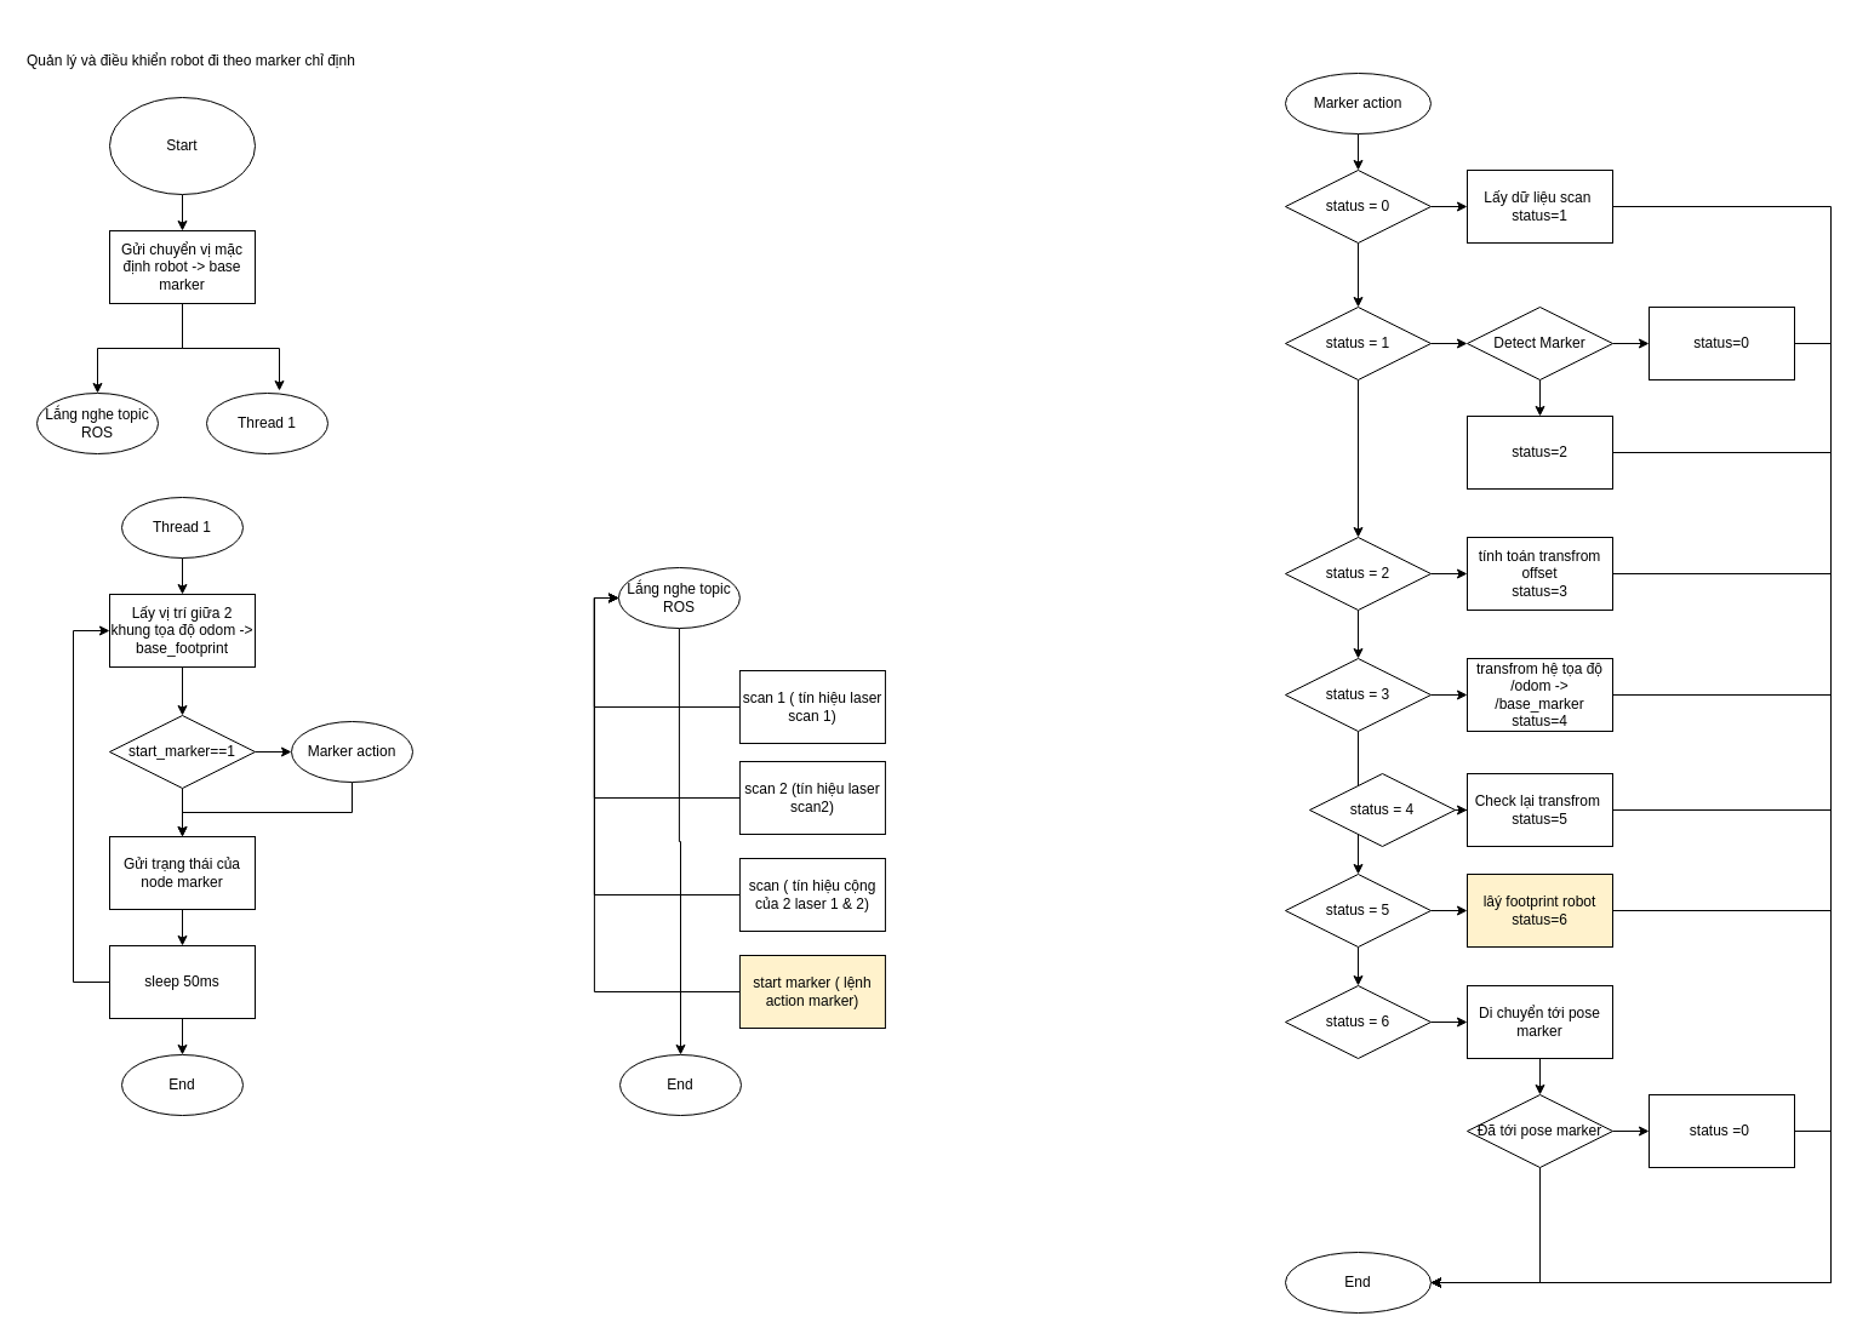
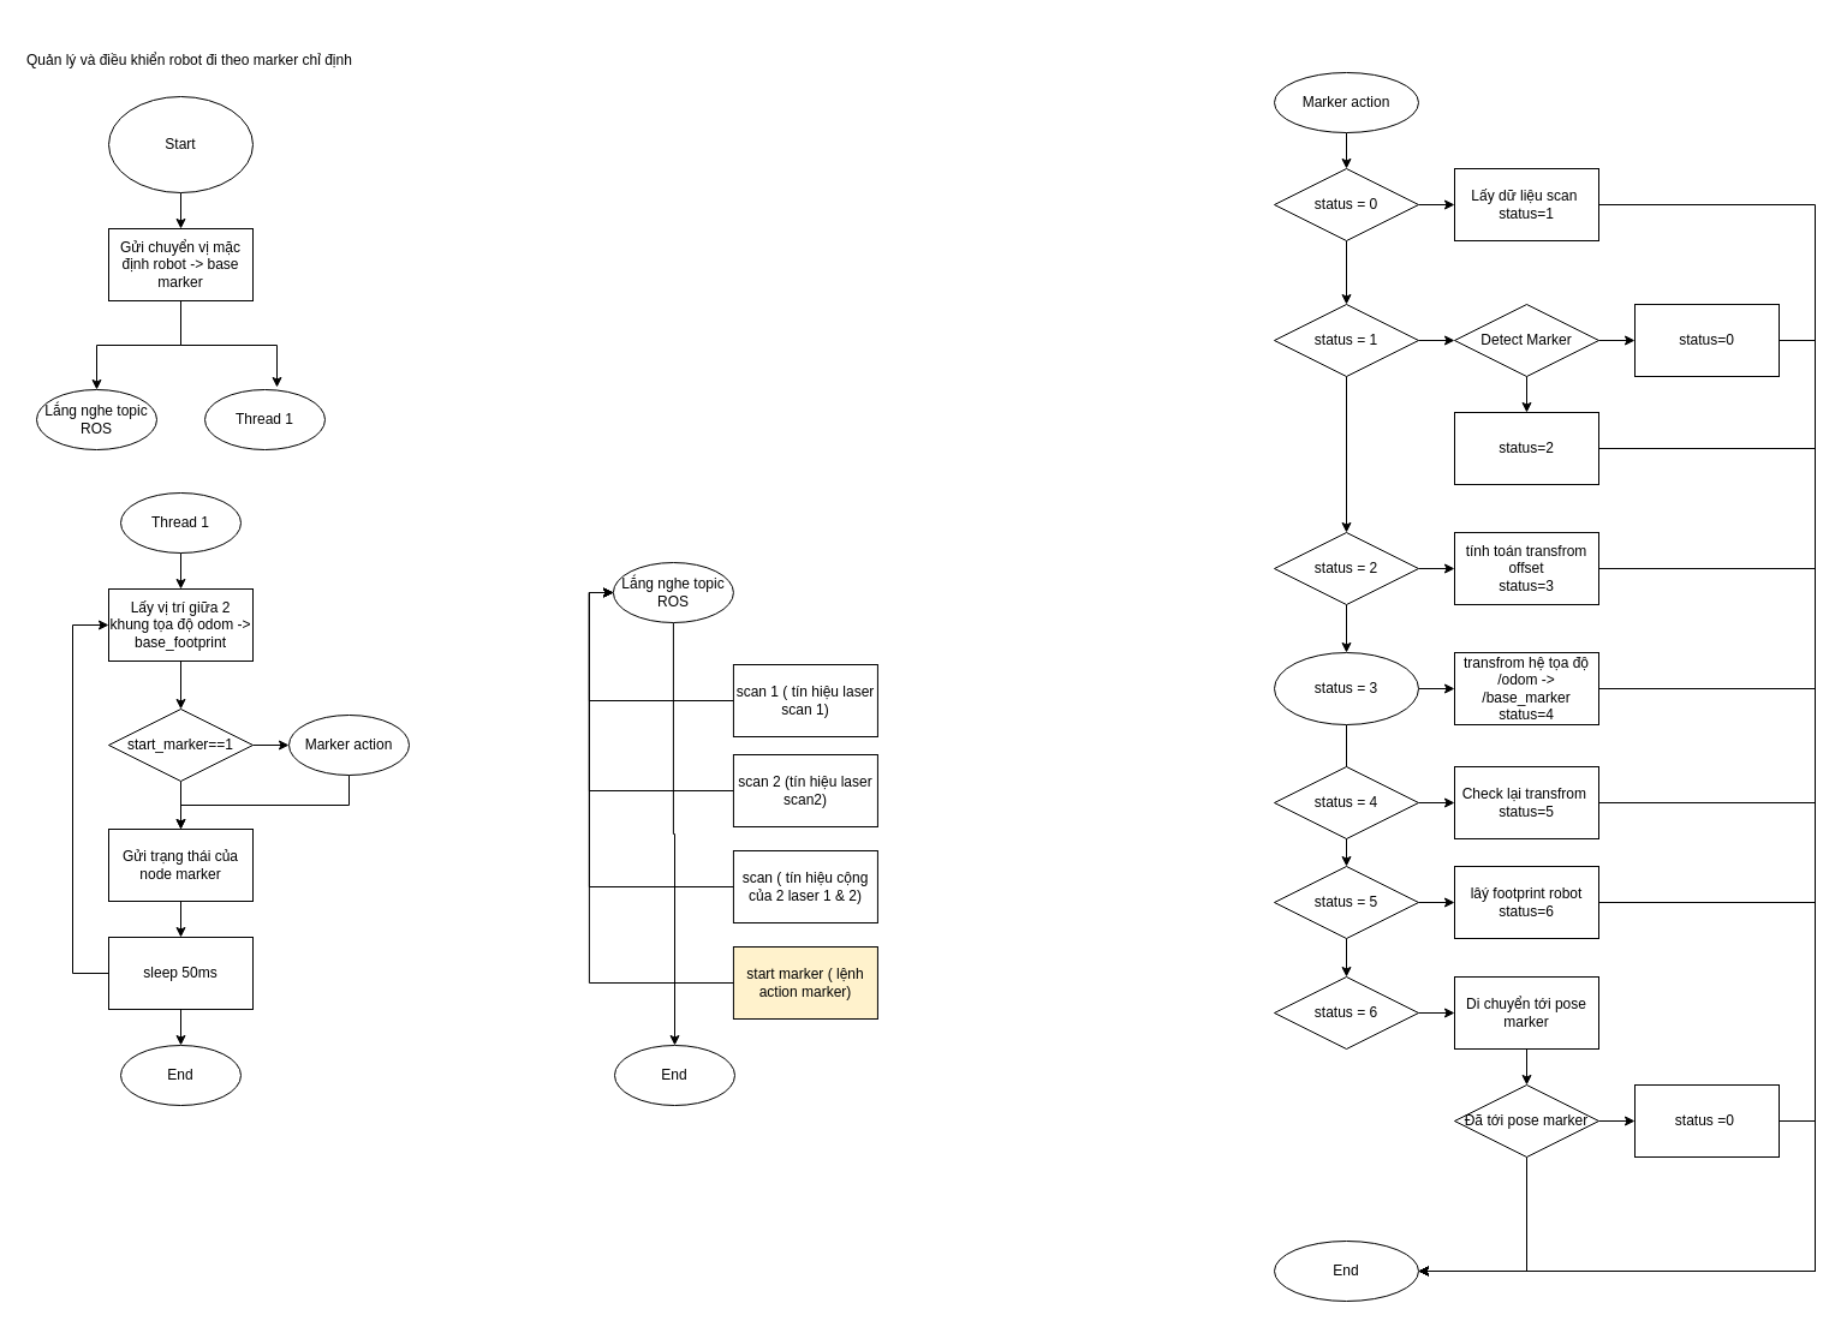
  <mxCell id="0" />
  <mxCell id="1" parent="0" />
  <mxCell id="2" style="edgeStyle=orthogonalEdgeStyle;rounded=0;orthogonalLoop=1;jettySize=auto;html=1;entryX=0.5;entryY=0;entryDx=0;entryDy=0;" parent="1" source="3" target="5" edge="1"><mxGeometry relative="1" as="geometry" /></mxCell>
  <mxCell id="3" value="Start" style="ellipse;whiteSpace=wrap;html=1;" parent="1" vertex="1"><mxGeometry x="90" y="80" width="120" height="80" as="geometry" /></mxCell>
  <mxCell id="4" style="edgeStyle=orthogonalEdgeStyle;rounded=0;orthogonalLoop=1;jettySize=auto;html=1;entryX=0.5;entryY=0;entryDx=0;entryDy=0;" parent="1" source="5" target="6" edge="1"><mxGeometry relative="1" as="geometry" /></mxCell>
  <mxCell id="5" value="Gửi chuyển vị mặc định robot -&amp;gt; base marker" style="rounded=0;whiteSpace=wrap;html=1;" parent="1" vertex="1"><mxGeometry x="90" y="190" width="120" height="60" as="geometry" /></mxCell>
  <mxCell id="6" value="Lắng nghe topic&lt;br&gt;ROS" style="ellipse;whiteSpace=wrap;html=1;" parent="1" vertex="1"><mxGeometry x="30" y="324" width="100" height="50" as="geometry" /></mxCell>
  <mxCell id="7" value="Thread 1" style="ellipse;whiteSpace=wrap;html=1;" parent="1" vertex="1"><mxGeometry x="170" y="324" width="100" height="50" as="geometry" /></mxCell>
  <mxCell id="8" value="Quản lý và điều khiển robot đi theo marker chỉ định" style="text;strokeColor=none;fillColor=none;align=left;verticalAlign=middle;rounded=0;whiteSpace=wrap;html=1;" parent="1" vertex="1"><mxGeometry x="20" y="20" width="490" height="60" as="geometry" /></mxCell>
  <mxCell id="9" style="edgeStyle=orthogonalEdgeStyle;rounded=0;orthogonalLoop=1;jettySize=auto;html=1;" parent="1" source="10" target="26" edge="1"><mxGeometry relative="1" as="geometry" /></mxCell>
  <mxCell id="10" value="Thread 1" style="ellipse;whiteSpace=wrap;html=1;" parent="1" vertex="1"><mxGeometry x="100" y="410" width="100" height="50" as="geometry" /></mxCell>
  <mxCell id="11" value="End" style="ellipse;whiteSpace=wrap;html=1;" parent="1" vertex="1"><mxGeometry x="100" y="870" width="100" height="50" as="geometry" /></mxCell>
  <mxCell id="12" style="edgeStyle=orthogonalEdgeStyle;rounded=0;orthogonalLoop=1;jettySize=auto;html=1;entryX=0.5;entryY=0;entryDx=0;entryDy=0;" parent="1" source="13" target="22" edge="1"><mxGeometry relative="1" as="geometry" /></mxCell>
  <mxCell id="13" value="Lắng nghe topic&lt;br&gt;ROS" style="ellipse;whiteSpace=wrap;html=1;" parent="1" vertex="1"><mxGeometry x="509.92" y="468" width="100" height="50" as="geometry" /></mxCell>
  <mxCell id="14" style="edgeStyle=orthogonalEdgeStyle;rounded=0;orthogonalLoop=1;jettySize=auto;html=1;entryX=0;entryY=0.5;entryDx=0;entryDy=0;" parent="1" source="15" target="13" edge="1"><mxGeometry relative="1" as="geometry"><Array as="points"><mxPoint x="489.92" y="583" /><mxPoint x="489.92" y="493" /></Array></mxGeometry></mxCell>
  <mxCell id="15" value="scan 1 ( tín hiệu laser scan 1)" style="rounded=0;whiteSpace=wrap;html=1;" parent="1" vertex="1"><mxGeometry x="609.92" y="553" width="120" height="60" as="geometry" /></mxCell>
  <mxCell id="16" style="edgeStyle=orthogonalEdgeStyle;rounded=0;orthogonalLoop=1;jettySize=auto;html=1;entryX=0;entryY=0.5;entryDx=0;entryDy=0;" parent="1" source="17" target="13" edge="1"><mxGeometry relative="1" as="geometry"><Array as="points"><mxPoint x="489.92" y="658" /><mxPoint x="489.92" y="493" /></Array></mxGeometry></mxCell>
  <mxCell id="17" value="scan 2 (tín hiệu laser scan2)" style="rounded=0;whiteSpace=wrap;html=1;" parent="1" vertex="1"><mxGeometry x="609.92" y="628" width="120" height="60" as="geometry" /></mxCell>
  <mxCell id="18" style="edgeStyle=orthogonalEdgeStyle;rounded=0;orthogonalLoop=1;jettySize=auto;html=1;entryX=0;entryY=0.5;entryDx=0;entryDy=0;" parent="1" source="19" target="13" edge="1"><mxGeometry relative="1" as="geometry"><Array as="points"><mxPoint x="489.92" y="738" /><mxPoint x="489.92" y="493" /></Array></mxGeometry></mxCell>
  <mxCell id="19" value="scan ( tín hiệu cộng của 2 laser 1 &amp;amp; 2)" style="rounded=0;whiteSpace=wrap;html=1;" parent="1" vertex="1"><mxGeometry x="609.92" y="708" width="120" height="60" as="geometry" /></mxCell>
  <mxCell id="20" style="edgeStyle=orthogonalEdgeStyle;rounded=0;orthogonalLoop=1;jettySize=auto;html=1;entryX=0;entryY=0.5;entryDx=0;entryDy=0;" parent="1" source="21" target="13" edge="1"><mxGeometry relative="1" as="geometry"><Array as="points"><mxPoint x="489.92" y="818" /><mxPoint x="489.92" y="493" /></Array></mxGeometry></mxCell>
  <mxCell id="21" value="start marker ( lệnh action marker)" style="rounded=0;whiteSpace=wrap;html=1;fillColor=#fff2cc;" parent="1" vertex="1"><mxGeometry x="609.92" y="788" width="120" height="60" as="geometry" /></mxCell>
  <mxCell id="22" value="End" style="ellipse;whiteSpace=wrap;html=1;" parent="1" vertex="1"><mxGeometry x="511" y="870" width="100" height="50" as="geometry" /></mxCell>
  <mxCell id="23" style="edgeStyle=orthogonalEdgeStyle;rounded=0;orthogonalLoop=1;jettySize=auto;html=1;exitX=0.5;exitY=1;exitDx=0;exitDy=0;" parent="1" source="19" target="19" edge="1"><mxGeometry relative="1" as="geometry" /></mxCell>
  <mxCell id="24" style="edgeStyle=orthogonalEdgeStyle;rounded=0;orthogonalLoop=1;jettySize=auto;html=1;entryX=0.6;entryY=-0.04;entryDx=0;entryDy=0;entryPerimeter=0;" parent="1" source="5" target="7" edge="1"><mxGeometry relative="1" as="geometry" /></mxCell>
  <mxCell id="25" style="edgeStyle=orthogonalEdgeStyle;rounded=0;orthogonalLoop=1;jettySize=auto;html=1;entryX=0.5;entryY=0;entryDx=0;entryDy=0;" parent="1" source="26" target="34" edge="1"><mxGeometry relative="1" as="geometry" /></mxCell>
  <mxCell id="26" value="Lấy vị trí giữa 2 khung tọa độ odom -&amp;gt; base_footprint" style="rounded=0;whiteSpace=wrap;html=1;" parent="1" vertex="1"><mxGeometry x="90" y="490" width="120" height="60" as="geometry" /></mxCell>
  <mxCell id="27" style="edgeStyle=orthogonalEdgeStyle;rounded=0;orthogonalLoop=1;jettySize=auto;html=1;entryX=0.5;entryY=0;entryDx=0;entryDy=0;" parent="1" source="28" target="31" edge="1"><mxGeometry relative="1" as="geometry" /></mxCell>
  <mxCell id="28" value="Gửi trạng thái của node marker" style="rounded=0;whiteSpace=wrap;html=1;" parent="1" vertex="1"><mxGeometry x="90" y="690" width="120" height="60" as="geometry" /></mxCell>
  <mxCell id="29" style="edgeStyle=orthogonalEdgeStyle;rounded=0;orthogonalLoop=1;jettySize=auto;html=1;entryX=0.5;entryY=0;entryDx=0;entryDy=0;" parent="1" source="31" target="11" edge="1"><mxGeometry relative="1" as="geometry" /></mxCell>
  <mxCell id="30" style="edgeStyle=orthogonalEdgeStyle;rounded=0;orthogonalLoop=1;jettySize=auto;html=1;entryX=0;entryY=0.5;entryDx=0;entryDy=0;" parent="1" source="31" target="26" edge="1"><mxGeometry relative="1" as="geometry"><Array as="points"><mxPoint x="60" y="810" /><mxPoint x="60" y="520" /></Array></mxGeometry></mxCell>
  <mxCell id="31" value="sleep 50ms" style="rounded=0;whiteSpace=wrap;html=1;" parent="1" vertex="1"><mxGeometry x="90" y="780" width="120" height="60" as="geometry" /></mxCell>
  <mxCell id="32" style="edgeStyle=orthogonalEdgeStyle;rounded=0;orthogonalLoop=1;jettySize=auto;html=1;exitX=0.5;exitY=1;exitDx=0;exitDy=0;entryX=0.5;entryY=0;entryDx=0;entryDy=0;" parent="1" source="34" target="28" edge="1"><mxGeometry relative="1" as="geometry" /></mxCell>
  <mxCell id="33" value="" style="edgeStyle=orthogonalEdgeStyle;rounded=0;orthogonalLoop=1;jettySize=auto;html=1;" parent="1" source="34" target="36" edge="1"><mxGeometry relative="1" as="geometry" /></mxCell>
  <mxCell id="34" value="start_marker==1" style="rhombus;whiteSpace=wrap;html=1;" parent="1" vertex="1"><mxGeometry x="90" y="590" width="120" height="60" as="geometry" /></mxCell>
  <mxCell id="35" style="edgeStyle=orthogonalEdgeStyle;rounded=0;orthogonalLoop=1;jettySize=auto;html=1;" parent="1" source="36" target="28" edge="1"><mxGeometry relative="1" as="geometry"><Array as="points"><mxPoint x="290" y="670" /><mxPoint x="150" y="670" /></Array></mxGeometry></mxCell>
  <mxCell id="36" value="Marker action" style="ellipse;whiteSpace=wrap;html=1;" parent="1" vertex="1"><mxGeometry x="240" y="595" width="100" height="50" as="geometry" /></mxCell>
  <mxCell id="37" value="" style="edgeStyle=orthogonalEdgeStyle;rounded=0;orthogonalLoop=1;jettySize=auto;html=1;" parent="1" source="38" target="41" edge="1"><mxGeometry relative="1" as="geometry" /></mxCell>
  <mxCell id="38" value="Marker action" style="ellipse;whiteSpace=wrap;html=1;" parent="1" vertex="1"><mxGeometry x="1060" y="60" width="120" height="50" as="geometry" /></mxCell>
  <mxCell id="39" style="edgeStyle=orthogonalEdgeStyle;rounded=0;orthogonalLoop=1;jettySize=auto;html=1;entryX=0;entryY=0.5;entryDx=0;entryDy=0;" edge="1" parent="1" source="41" target="43"><mxGeometry relative="1" as="geometry" /></mxCell>
  <mxCell id="40" value="" style="edgeStyle=orthogonalEdgeStyle;rounded=0;orthogonalLoop=1;jettySize=auto;html=1;" edge="1" parent="1" source="41" target="47"><mxGeometry relative="1" as="geometry" /></mxCell>
  <mxCell id="41" value="status = 0" style="rhombus;whiteSpace=wrap;html=1;" parent="1" vertex="1"><mxGeometry x="1060" y="140" width="120" height="60" as="geometry" /></mxCell>
  <mxCell id="42" style="edgeStyle=orthogonalEdgeStyle;rounded=0;orthogonalLoop=1;jettySize=auto;html=1;entryX=1;entryY=0.5;entryDx=0;entryDy=0;" edge="1" parent="1" source="43" target="44"><mxGeometry relative="1" as="geometry"><mxPoint x="1510" y="573" as="targetPoint" /><Array as="points"><mxPoint x="1510" y="170" /><mxPoint x="1510" y="1058" /></Array></mxGeometry></mxCell>
  <mxCell id="43" value="Lấy dữ liệu scan&amp;nbsp;&lt;br&gt;status=1" style="rounded=0;whiteSpace=wrap;html=1;" vertex="1" parent="1"><mxGeometry x="1210" y="140" width="120" height="60" as="geometry" /></mxCell>
  <mxCell id="44" value="End" style="ellipse;whiteSpace=wrap;html=1;" vertex="1" parent="1"><mxGeometry x="1060" y="1033" width="120" height="50" as="geometry" /></mxCell>
  <mxCell id="45" value="" style="edgeStyle=orthogonalEdgeStyle;rounded=0;orthogonalLoop=1;jettySize=auto;html=1;" edge="1" parent="1" source="47" target="52"><mxGeometry relative="1" as="geometry" /></mxCell>
  <mxCell id="46" style="edgeStyle=orthogonalEdgeStyle;rounded=0;orthogonalLoop=1;jettySize=auto;html=1;" edge="1" parent="1" source="47" target="57"><mxGeometry relative="1" as="geometry" /></mxCell>
  <mxCell id="47" value="status = 1" style="rhombus;whiteSpace=wrap;html=1;" vertex="1" parent="1"><mxGeometry x="1060" y="253" width="120" height="60" as="geometry" /></mxCell>
  <mxCell id="48" style="edgeStyle=orthogonalEdgeStyle;rounded=0;orthogonalLoop=1;jettySize=auto;html=1;entryX=1;entryY=0.5;entryDx=0;entryDy=0;" edge="1" parent="1" source="49" target="44"><mxGeometry relative="1" as="geometry"><mxPoint x="1590" y="903" as="targetPoint" /><Array as="points"><mxPoint x="1510" y="373" /><mxPoint x="1510" y="1058" /></Array></mxGeometry></mxCell>
  <mxCell id="49" value="status=2" style="rounded=0;whiteSpace=wrap;html=1;" vertex="1" parent="1"><mxGeometry x="1210" y="343" width="120" height="60" as="geometry" /></mxCell>
  <mxCell id="50" value="" style="edgeStyle=orthogonalEdgeStyle;rounded=0;orthogonalLoop=1;jettySize=auto;html=1;" edge="1" parent="1" source="52" target="54"><mxGeometry relative="1" as="geometry" /></mxCell>
  <mxCell id="51" value="" style="edgeStyle=orthogonalEdgeStyle;rounded=0;orthogonalLoop=1;jettySize=auto;html=1;" edge="1" parent="1" source="52" target="49"><mxGeometry relative="1" as="geometry" /></mxCell>
  <mxCell id="52" value="Detect Marker" style="rhombus;whiteSpace=wrap;html=1;" vertex="1" parent="1"><mxGeometry x="1210" y="253" width="120" height="60" as="geometry" /></mxCell>
  <mxCell id="53" style="edgeStyle=orthogonalEdgeStyle;rounded=0;orthogonalLoop=1;jettySize=auto;html=1;entryX=1;entryY=0.5;entryDx=0;entryDy=0;" edge="1" parent="1" source="54" target="44"><mxGeometry relative="1" as="geometry"><Array as="points"><mxPoint x="1510" y="283" /><mxPoint x="1510" y="1058" /></Array></mxGeometry></mxCell>
  <mxCell id="54" value="status=0" style="rounded=0;whiteSpace=wrap;html=1;" vertex="1" parent="1"><mxGeometry x="1360" y="253" width="120" height="60" as="geometry" /></mxCell>
  <mxCell id="55" value="" style="edgeStyle=orthogonalEdgeStyle;rounded=0;orthogonalLoop=1;jettySize=auto;html=1;" edge="1" parent="1" source="57" target="59"><mxGeometry relative="1" as="geometry" /></mxCell>
  <mxCell id="56" value="" style="edgeStyle=orthogonalEdgeStyle;rounded=0;orthogonalLoop=1;jettySize=auto;html=1;" edge="1" parent="1" source="57" target="62"><mxGeometry relative="1" as="geometry" /></mxCell>
  <mxCell id="57" value="status = 2" style="rhombus;whiteSpace=wrap;html=1;" vertex="1" parent="1"><mxGeometry x="1060" y="443" width="120" height="60" as="geometry" /></mxCell>
  <mxCell id="58" style="edgeStyle=orthogonalEdgeStyle;rounded=0;orthogonalLoop=1;jettySize=auto;html=1;entryX=1;entryY=0.5;entryDx=0;entryDy=0;" edge="1" parent="1" source="59" target="44"><mxGeometry relative="1" as="geometry"><Array as="points"><mxPoint x="1510" y="473" /><mxPoint x="1510" y="1058" /></Array></mxGeometry></mxCell>
  <mxCell id="59" value="tính toán transfrom offset&lt;br&gt;status=3" style="rounded=0;whiteSpace=wrap;html=1;" vertex="1" parent="1"><mxGeometry x="1210" y="443" width="120" height="60" as="geometry" /></mxCell>
  <mxCell id="60" value="" style="edgeStyle=orthogonalEdgeStyle;rounded=0;orthogonalLoop=1;jettySize=auto;html=1;" edge="1" parent="1" source="62" target="64"><mxGeometry relative="1" as="geometry" /></mxCell>
  <mxCell id="61" value="" style="edgeStyle=orthogonalEdgeStyle;rounded=0;orthogonalLoop=1;jettySize=auto;html=1;" edge="1" parent="1" source="62" target="71"><mxGeometry relative="1" as="geometry" /></mxCell>
- <mxCell id="62" value="status = 3" style="rhombus;whiteSpace=wrap;html=1;" vertex="1" parent="1"><mxGeometry x="1060" y="543" width="120" height="60" as="geometry" /></mxCell>
+ <mxCell id="62" value="status = 3" style="ellipse;whiteSpace=wrap;html=1;" vertex="1" parent="1"><mxGeometry x="1060" y="543" width="120" height="60" as="geometry" /></mxCell>
  <mxCell id="63" style="edgeStyle=orthogonalEdgeStyle;rounded=0;orthogonalLoop=1;jettySize=auto;html=1;entryX=1;entryY=0.5;entryDx=0;entryDy=0;" edge="1" parent="1" source="64" target="44"><mxGeometry relative="1" as="geometry"><Array as="points"><mxPoint x="1510" y="573" /><mxPoint x="1510" y="1058" /></Array></mxGeometry></mxCell>
  <mxCell id="64" value="transfrom hệ tọa độ /odom -&amp;gt; /base_marker&lt;br&gt;status=4" style="rounded=0;whiteSpace=wrap;html=1;" vertex="1" parent="1"><mxGeometry x="1210" y="543" width="120" height="60" as="geometry" /></mxCell>
  <mxCell id="65" value="" style="edgeStyle=orthogonalEdgeStyle;rounded=0;orthogonalLoop=1;jettySize=auto;html=1;" edge="1" parent="1" source="66" target="68"><mxGeometry relative="1" as="geometry" /></mxCell>
- <mxCell id="66" value="status = 4" style="rhombus;whiteSpace=wrap;html=1;" vertex="1" parent="1"><mxGeometry x="1080" y="638" width="120" height="60" as="geometry" /></mxCell>
+ <mxCell id="66" value="status = 4" style="rhombus;whiteSpace=wrap;html=1;" vertex="1" parent="1"><mxGeometry x="1060" y="638" width="120" height="60" as="geometry" /></mxCell>
  <mxCell id="67" style="edgeStyle=orthogonalEdgeStyle;rounded=0;orthogonalLoop=1;jettySize=auto;html=1;entryX=1;entryY=0.5;entryDx=0;entryDy=0;" edge="1" parent="1" source="68" target="44"><mxGeometry relative="1" as="geometry"><Array as="points"><mxPoint x="1510" y="668" /><mxPoint x="1510" y="1058" /></Array></mxGeometry></mxCell>
  <mxCell id="68" value="Check lại transfrom&amp;nbsp;&lt;br&gt;status=5" style="rounded=0;whiteSpace=wrap;html=1;" vertex="1" parent="1"><mxGeometry x="1210" y="638" width="120" height="60" as="geometry" /></mxCell>
  <mxCell id="69" value="" style="edgeStyle=orthogonalEdgeStyle;rounded=0;orthogonalLoop=1;jettySize=auto;html=1;" edge="1" parent="1" source="71" target="73"><mxGeometry relative="1" as="geometry" /></mxCell>
  <mxCell id="70" value="" style="edgeStyle=orthogonalEdgeStyle;rounded=0;orthogonalLoop=1;jettySize=auto;html=1;" edge="1" parent="1" source="71" target="75"><mxGeometry relative="1" as="geometry" /></mxCell>
  <mxCell id="71" value="status = 5" style="rhombus;whiteSpace=wrap;html=1;" vertex="1" parent="1"><mxGeometry x="1060" y="721" width="120" height="60" as="geometry" /></mxCell>
  <mxCell id="72" style="edgeStyle=orthogonalEdgeStyle;rounded=0;orthogonalLoop=1;jettySize=auto;html=1;entryX=1;entryY=0.5;entryDx=0;entryDy=0;" edge="1" parent="1" source="73" target="44"><mxGeometry relative="1" as="geometry"><Array as="points"><mxPoint x="1510" y="751" /><mxPoint x="1510" y="1058" /></Array></mxGeometry></mxCell>
- <mxCell id="73" value="lâý footprint robot&lt;br&gt;status=6" style="rounded=0;whiteSpace=wrap;html=1;fillColor=#fff2cc;" vertex="1" parent="1"><mxGeometry x="1210" y="721" width="120" height="60" as="geometry" /></mxCell>
+ <mxCell id="73" value="lâý footprint robot&lt;br&gt;status=6" style="rounded=0;whiteSpace=wrap;html=1;" vertex="1" parent="1"><mxGeometry x="1210" y="721" width="120" height="60" as="geometry" /></mxCell>
  <mxCell id="74" value="" style="edgeStyle=orthogonalEdgeStyle;rounded=0;orthogonalLoop=1;jettySize=auto;html=1;" edge="1" parent="1" source="75" target="77"><mxGeometry relative="1" as="geometry" /></mxCell>
  <mxCell id="75" value="status = 6" style="rhombus;whiteSpace=wrap;html=1;" vertex="1" parent="1"><mxGeometry x="1060" y="813" width="120" height="60" as="geometry" /></mxCell>
  <mxCell id="76" value="" style="edgeStyle=orthogonalEdgeStyle;rounded=0;orthogonalLoop=1;jettySize=auto;html=1;" edge="1" parent="1" source="77" target="80"><mxGeometry relative="1" as="geometry" /></mxCell>
  <mxCell id="77" value="Di chuyển tới pose marker" style="rounded=0;whiteSpace=wrap;html=1;" vertex="1" parent="1"><mxGeometry x="1210" y="813" width="120" height="60" as="geometry" /></mxCell>
  <mxCell id="78" style="edgeStyle=orthogonalEdgeStyle;rounded=0;orthogonalLoop=1;jettySize=auto;html=1;entryX=1;entryY=0.5;entryDx=0;entryDy=0;" edge="1" parent="1" source="80" target="44"><mxGeometry relative="1" as="geometry"><Array as="points"><mxPoint x="1270" y="1058" /></Array></mxGeometry></mxCell>
  <mxCell id="79" value="" style="edgeStyle=orthogonalEdgeStyle;rounded=0;orthogonalLoop=1;jettySize=auto;html=1;" edge="1" parent="1" source="80" target="82"><mxGeometry relative="1" as="geometry" /></mxCell>
  <mxCell id="80" value="Đã tới pose marker" style="rhombus;whiteSpace=wrap;html=1;" vertex="1" parent="1"><mxGeometry x="1210" y="903" width="120" height="60" as="geometry" /></mxCell>
  <mxCell id="81" style="edgeStyle=orthogonalEdgeStyle;rounded=0;orthogonalLoop=1;jettySize=auto;html=1;entryX=1;entryY=0.5;entryDx=0;entryDy=0;" edge="1" parent="1" source="82" target="44"><mxGeometry relative="1" as="geometry"><Array as="points"><mxPoint x="1510" y="933" /><mxPoint x="1510" y="1058" /></Array></mxGeometry></mxCell>
  <mxCell id="82" value="status =0&amp;nbsp;" style="rounded=0;whiteSpace=wrap;html=1;" vertex="1" parent="1"><mxGeometry x="1360" y="903" width="120" height="60" as="geometry" /></mxCell>
